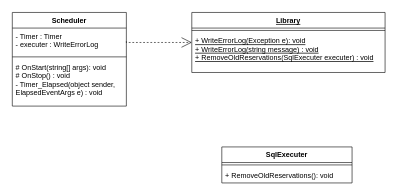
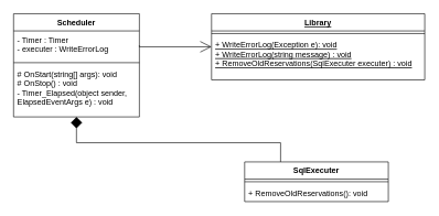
  <mxCell id="0" />
  <mxCell id="1" parent="0" />
  <mxCell id="2" value="Scheduler" style="swimlane;fontStyle=1;align=center;verticalAlign=top;childLayout=stackLayout;horizontal=1;startSize=26;horizontalStack=0;resizeParent=1;resizeParentMax=0;resizeLast=0;collapsible=1;marginBottom=0;" vertex="1" parent="1"><mxGeometry x="20" y="20" width="190" height="156" as="geometry" /></mxCell>
  <mxCell id="3" value="- Timer : Timer&#10;- executer : WriteErrorLog" style="text;strokeColor=none;fillColor=none;align=left;verticalAlign=top;spacingLeft=4;spacingRight=4;overflow=hidden;rotatable=0;points=[[0,0.5],[1,0.5]];portConstraint=eastwest;" vertex="1" parent="2"><mxGeometry y="26" width="190" height="44" as="geometry" /></mxCell>
  <mxCell id="4" value="" style="line;strokeWidth=1;fillColor=none;align=left;verticalAlign=middle;spacingTop=-1;spacingLeft=3;spacingRight=3;rotatable=0;labelPosition=right;points=[];portConstraint=eastwest;" vertex="1" parent="2"><mxGeometry y="70" width="190" height="8" as="geometry" /></mxCell>
  <mxCell id="5" value="# OnStart(string[] args): void&#10;# OnStop() : void&#10;- Timer_Elapsed(object sender, &#10;ElapsedEventArgs e) : void" style="text;strokeColor=none;fillColor=none;align=left;verticalAlign=top;spacingLeft=4;spacingRight=4;overflow=hidden;rotatable=0;points=[[0,0.5],[1,0.5]];portConstraint=eastwest;" vertex="1" parent="2"><mxGeometry y="78" width="190" height="78" as="geometry" /></mxCell>
  <mxCell id="6" value="Library" style="swimlane;fontStyle=5;align=center;verticalAlign=top;childLayout=stackLayout;horizontal=1;startSize=26;horizontalStack=0;resizeParent=1;resizeParentMax=0;resizeLast=0;collapsible=1;marginBottom=0;" vertex="1" parent="1"><mxGeometry x="319" y="20" width="322" height="100" as="geometry" /></mxCell>
  <mxCell id="7" value="" style="line;strokeWidth=1;fillColor=none;align=left;verticalAlign=middle;spacingTop=-1;spacingLeft=3;spacingRight=3;rotatable=0;labelPosition=right;points=[];portConstraint=eastwest;" vertex="1" parent="6"><mxGeometry y="26" width="322" height="8" as="geometry" /></mxCell>
  <mxCell id="8" value="+ WriteErrorLog(Exception e): void&#10;+ WriteErrorLog(string message) : void&#10;+ RemoveOldReservations(SqlExecuter executer) : void" style="text;strokeColor=none;fillColor=none;align=left;verticalAlign=top;spacingLeft=4;spacingRight=4;overflow=hidden;rotatable=0;points=[[0,0.5],[1,0.5]];portConstraint=eastwest;fontStyle=4" vertex="1" parent="6"><mxGeometry y="34" width="322" height="66" as="geometry" /></mxCell>
+ <mxCell id="9" style="edgeStyle=orthogonalEdgeStyle;rounded=0;orthogonalLoop=1;jettySize=auto;html=1;exitX=0.25;exitY=0;exitDx=0;exitDy=0;endArrow=diamond;endFill=1;endSize=15;" edge="1" parent="1" source="10" target="2"><mxGeometry relative="1" as="geometry" /></mxCell>
  <mxCell id="10" value="SqlExecuter" style="swimlane;fontStyle=1;align=center;verticalAlign=top;childLayout=stackLayout;horizontal=1;startSize=26;horizontalStack=0;resizeParent=1;resizeParentMax=0;resizeLast=0;collapsible=1;marginBottom=0;" vertex="1" parent="1"><mxGeometry x="369" y="244" width="217" height="60" as="geometry" /></mxCell>
  <mxCell id="11" value="" style="line;strokeWidth=1;fillColor=none;align=left;verticalAlign=middle;spacingTop=-1;spacingLeft=3;spacingRight=3;rotatable=0;labelPosition=right;points=[];portConstraint=eastwest;" vertex="1" parent="10"><mxGeometry y="26" width="217" height="8" as="geometry" /></mxCell>
  <mxCell id="12" value="+ RemoveOldReservations(): void" style="text;strokeColor=none;fillColor=none;align=left;verticalAlign=top;spacingLeft=4;spacingRight=4;overflow=hidden;rotatable=0;points=[[0,0.5],[1,0.5]];portConstraint=eastwest;" vertex="1" parent="10"><mxGeometry y="34" width="217" height="26" as="geometry" /></mxCell>
- <mxCell id="13" style="edgeStyle=orthogonalEdgeStyle;rounded=0;orthogonalLoop=1;jettySize=auto;html=1;exitX=1;exitY=0.5;exitDx=0;exitDy=0;endArrow=open;endFill=0;endSize=15;dashed=1;" edge="1" parent="1" source="3" target="6"><mxGeometry relative="1" as="geometry"><Array as="points"><mxPoint x="210" y="70" /></Array></mxGeometry></mxCell>
+ <mxCell id="13" style="edgeStyle=orthogonalEdgeStyle;rounded=0;orthogonalLoop=1;jettySize=auto;html=1;exitX=1;exitY=0.5;exitDx=0;exitDy=0;endArrow=open;endFill=0;endSize=15;" edge="1" parent="1" source="3" target="6"><mxGeometry relative="1" as="geometry"><Array as="points"><mxPoint x="210" y="70" /></Array></mxGeometry></mxCell>
